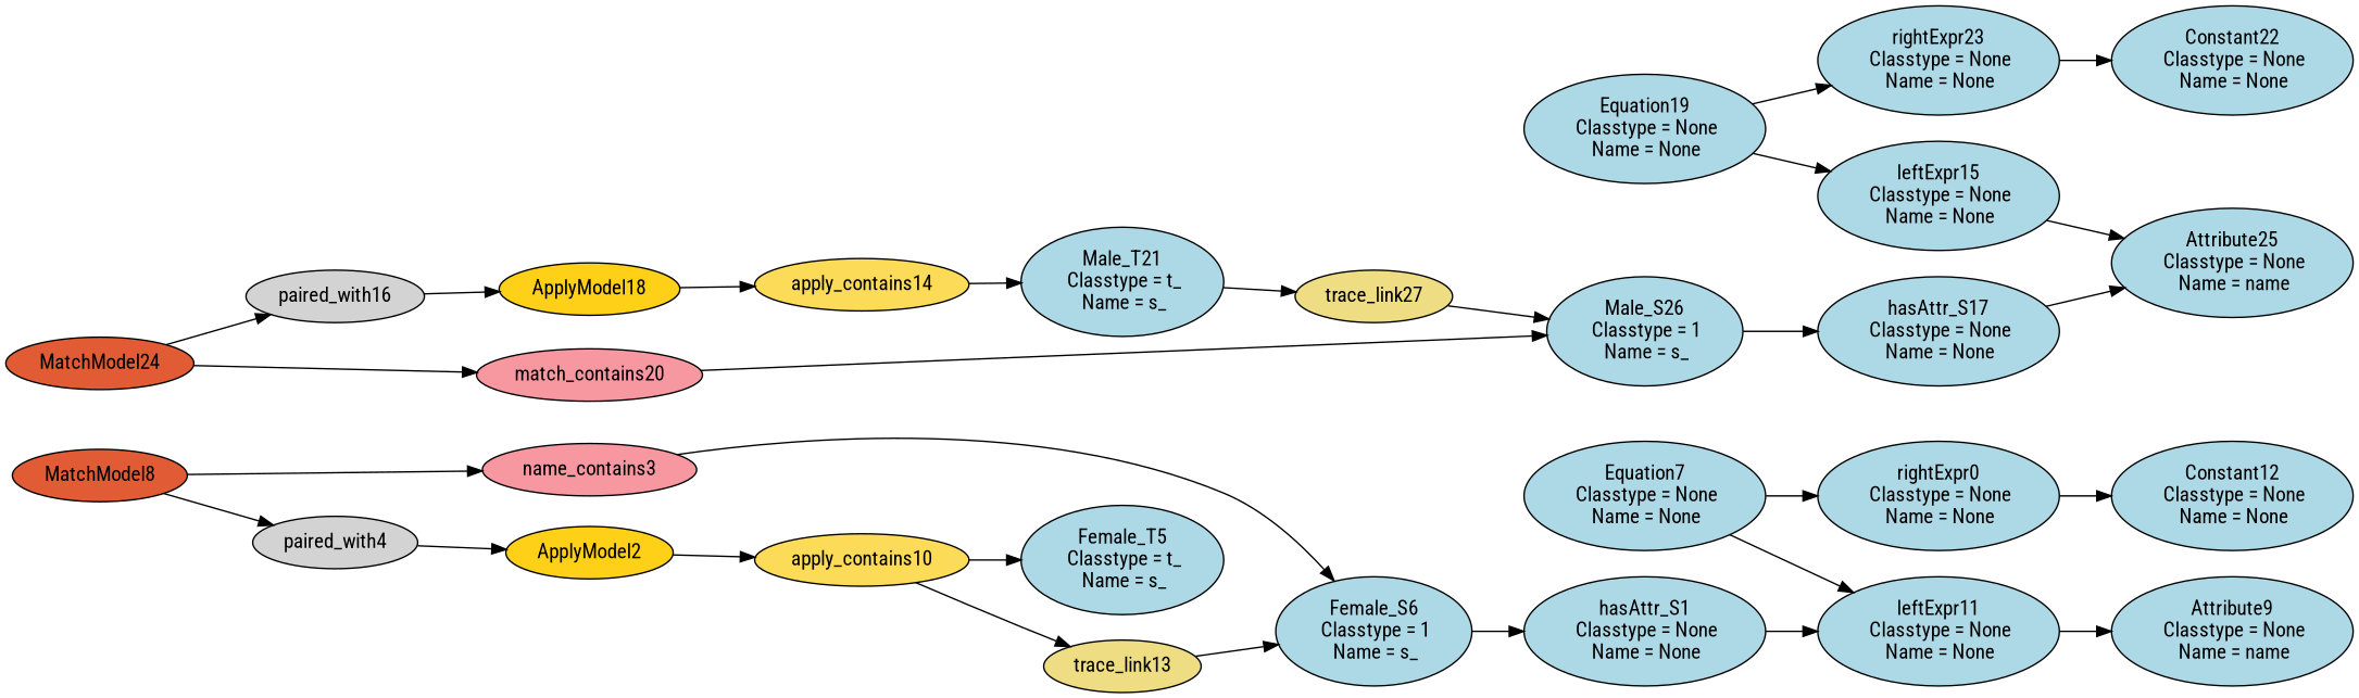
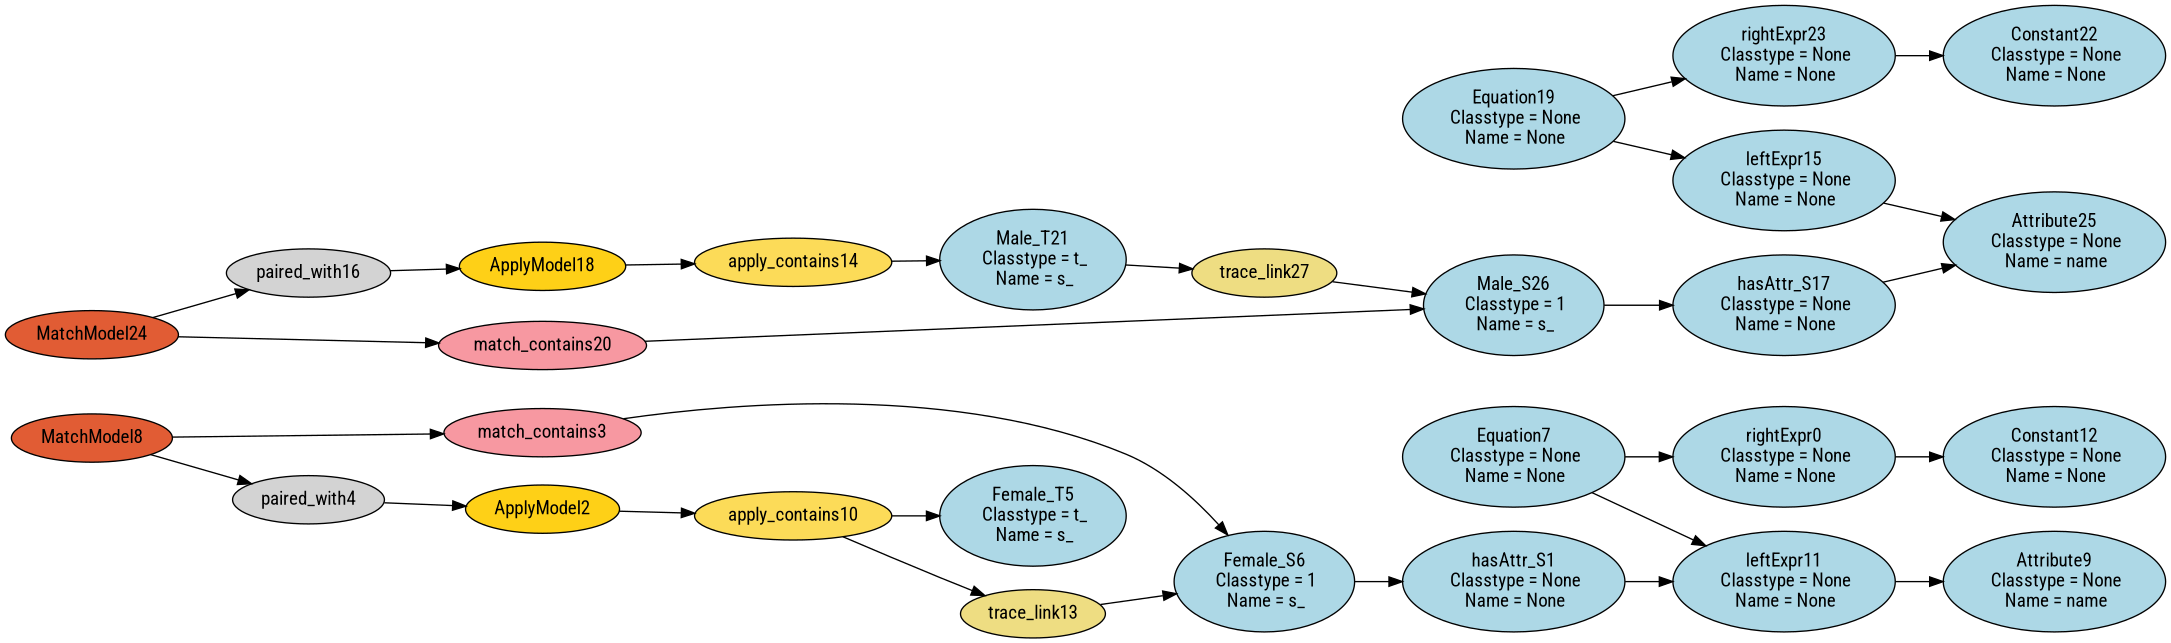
  digraph {
    fontname="Roboto Condensed"
    rankdir=LR
    node [fillcolor=lightblue fontname="Roboto Condensed" style=filled]
    edge [fontname="Roboto Condensed"]
    "rightExpr0\n Classtype = None\n Name = None"
    "Constant12\n Classtype = None\n Name = None"
    "hasAttr_S1\n Classtype = None\n Name = None"
    "leftExpr11\n Classtype = None\n Name = None"
    ApplyModel2 [fillcolor="#FED017"]
    apply_contains10 [fillcolor="#FCDB58"]
    "Female_T5\n Classtype = t_\n Name = s_"
    trace_link13 [fillcolor=lightgoldenrod]
-   match_contains3 [fillcolor="#F798A1" label=name_contains3]
+   match_contains3 [fillcolor="#F798A1"]
    "Female_S6\n Classtype = 1\n Name = s_"
    paired_with4 [fillcolor=lightgray]
    "Equation7\n Classtype = None\n Name = None"
    "Attribute9\n Classtype = None\n Name = name"
    MatchModel8 [fillcolor="#E15C34"]
    apply_contains14 [fillcolor="#FCDB58"]
    "Male_T21\n Classtype = t_\n Name = s_"
    trace_link27 [fillcolor=lightgoldenrod]
    "leftExpr15\n Classtype = None\n Name = None"
    "Attribute25\n Classtype = None\n Name = name"
    paired_with16 [fillcolor=lightgray]
    ApplyModel18 [fillcolor="#FED017"]
    "hasAttr_S17\n Classtype = None\n Name = None"
    "Equation19\n Classtype = None\n Name = None"
    "rightExpr23\n Classtype = None\n Name = None"
    "Constant22\n Classtype = None\n Name = None"
    match_contains20 [fillcolor="#F798A1"]
    "Male_S26\n Classtype = 1\n Name = s_"
    MatchModel24 [fillcolor="#E15C34"]
    "rightExpr0\n Classtype = None\n Name = None" -> "Constant12\n Classtype = None\n Name = None"
    "hasAttr_S1\n Classtype = None\n Name = None" -> "leftExpr11\n Classtype = None\n Name = None"
    "leftExpr11\n Classtype = None\n Name = None" -> "Attribute9\n Classtype = None\n Name = name"
    ApplyModel2 -> apply_contains10
    apply_contains10 -> "Female_T5\n Classtype = t_\n Name = s_"
    apply_contains10 -> trace_link13
    trace_link13 -> "Female_S6\n Classtype = 1\n Name = s_"
    match_contains3 -> "Female_S6\n Classtype = 1\n Name = s_"
    "Female_S6\n Classtype = 1\n Name = s_" -> "hasAttr_S1\n Classtype = None\n Name = None"
    paired_with4 -> ApplyModel2
    "Equation7\n Classtype = None\n Name = None" -> "rightExpr0\n Classtype = None\n Name = None"
    "Equation7\n Classtype = None\n Name = None" -> "leftExpr11\n Classtype = None\n Name = None"
    MatchModel8 -> match_contains3
    MatchModel8 -> paired_with4
    apply_contains14 -> "Male_T21\n Classtype = t_\n Name = s_"
    "Male_T21\n Classtype = t_\n Name = s_" -> trace_link27
    trace_link27 -> "Male_S26\n Classtype = 1\n Name = s_"
    "leftExpr15\n Classtype = None\n Name = None" -> "Attribute25\n Classtype = None\n Name = name"
    paired_with16 -> ApplyModel18
    ApplyModel18 -> apply_contains14
    "hasAttr_S17\n Classtype = None\n Name = None" -> "Attribute25\n Classtype = None\n Name = name"
    "Equation19\n Classtype = None\n Name = None" -> "leftExpr15\n Classtype = None\n Name = None"
    "Equation19\n Classtype = None\n Name = None" -> "rightExpr23\n Classtype = None\n Name = None"
    "rightExpr23\n Classtype = None\n Name = None" -> "Constant22\n Classtype = None\n Name = None"
    match_contains20 -> "Male_S26\n Classtype = 1\n Name = s_"
    "Male_S26\n Classtype = 1\n Name = s_" -> "hasAttr_S17\n Classtype = None\n Name = None"
    MatchModel24 -> paired_with16
    MatchModel24 -> match_contains20
  }
